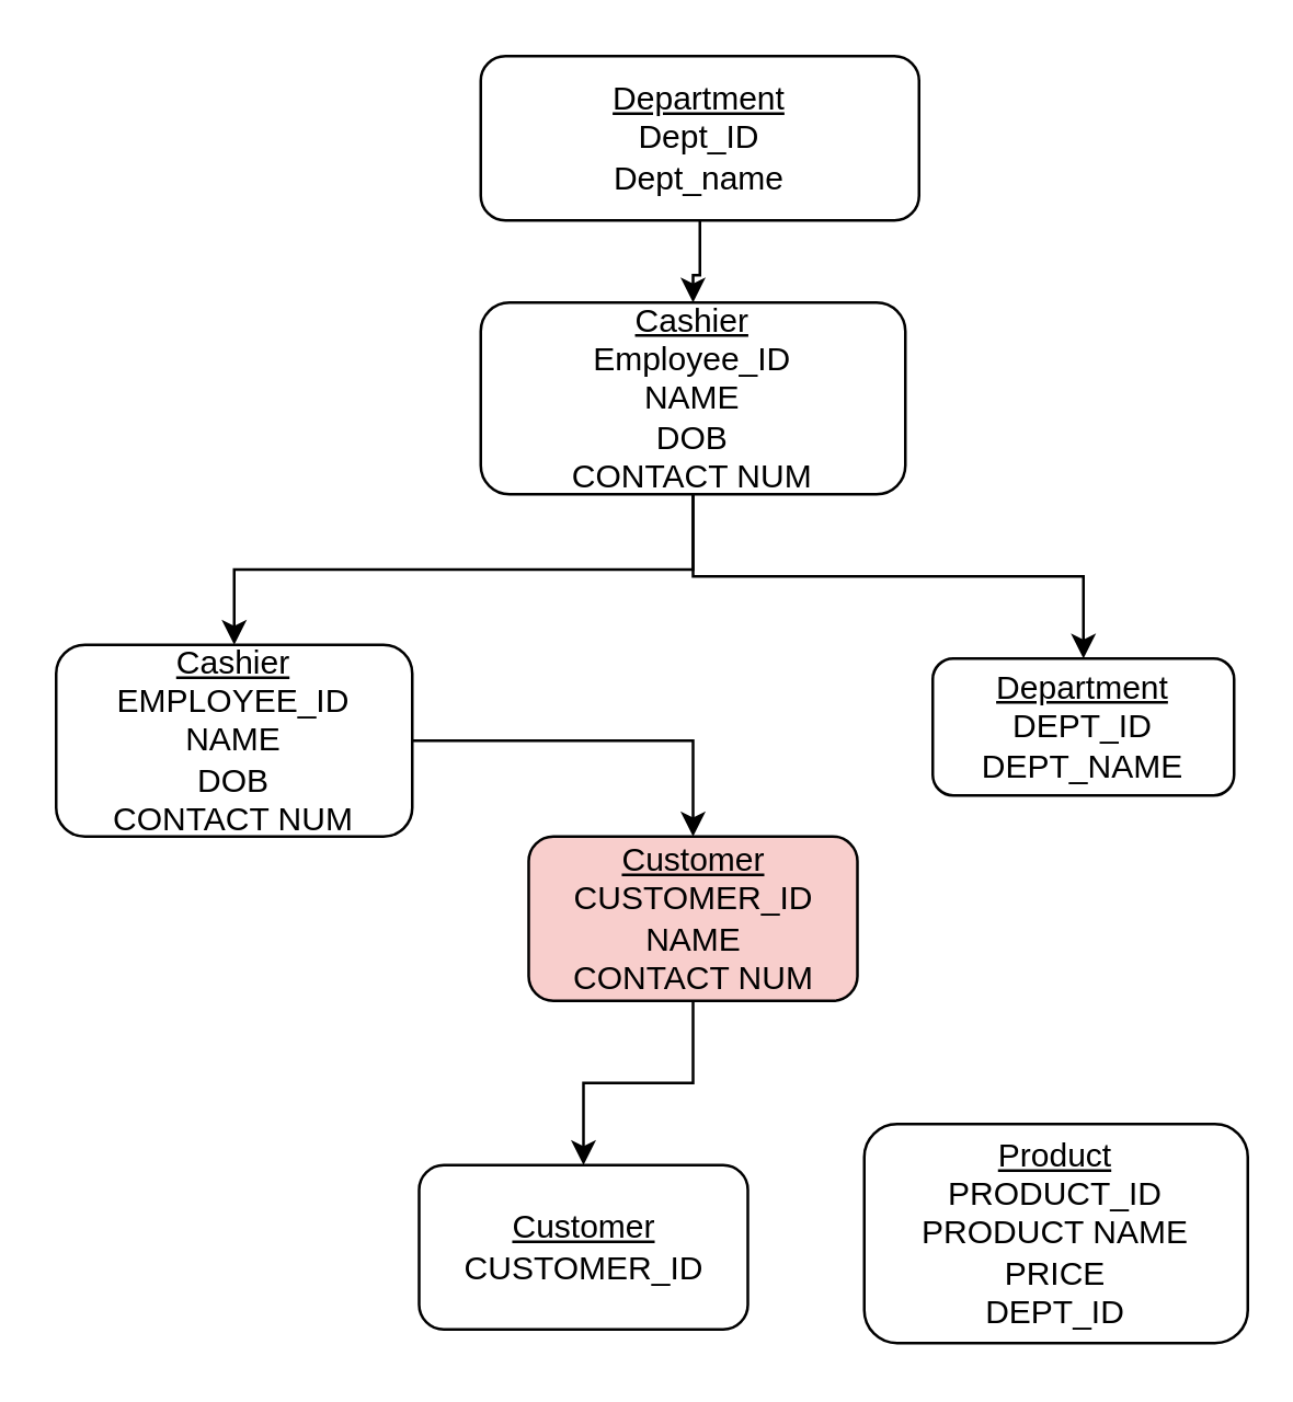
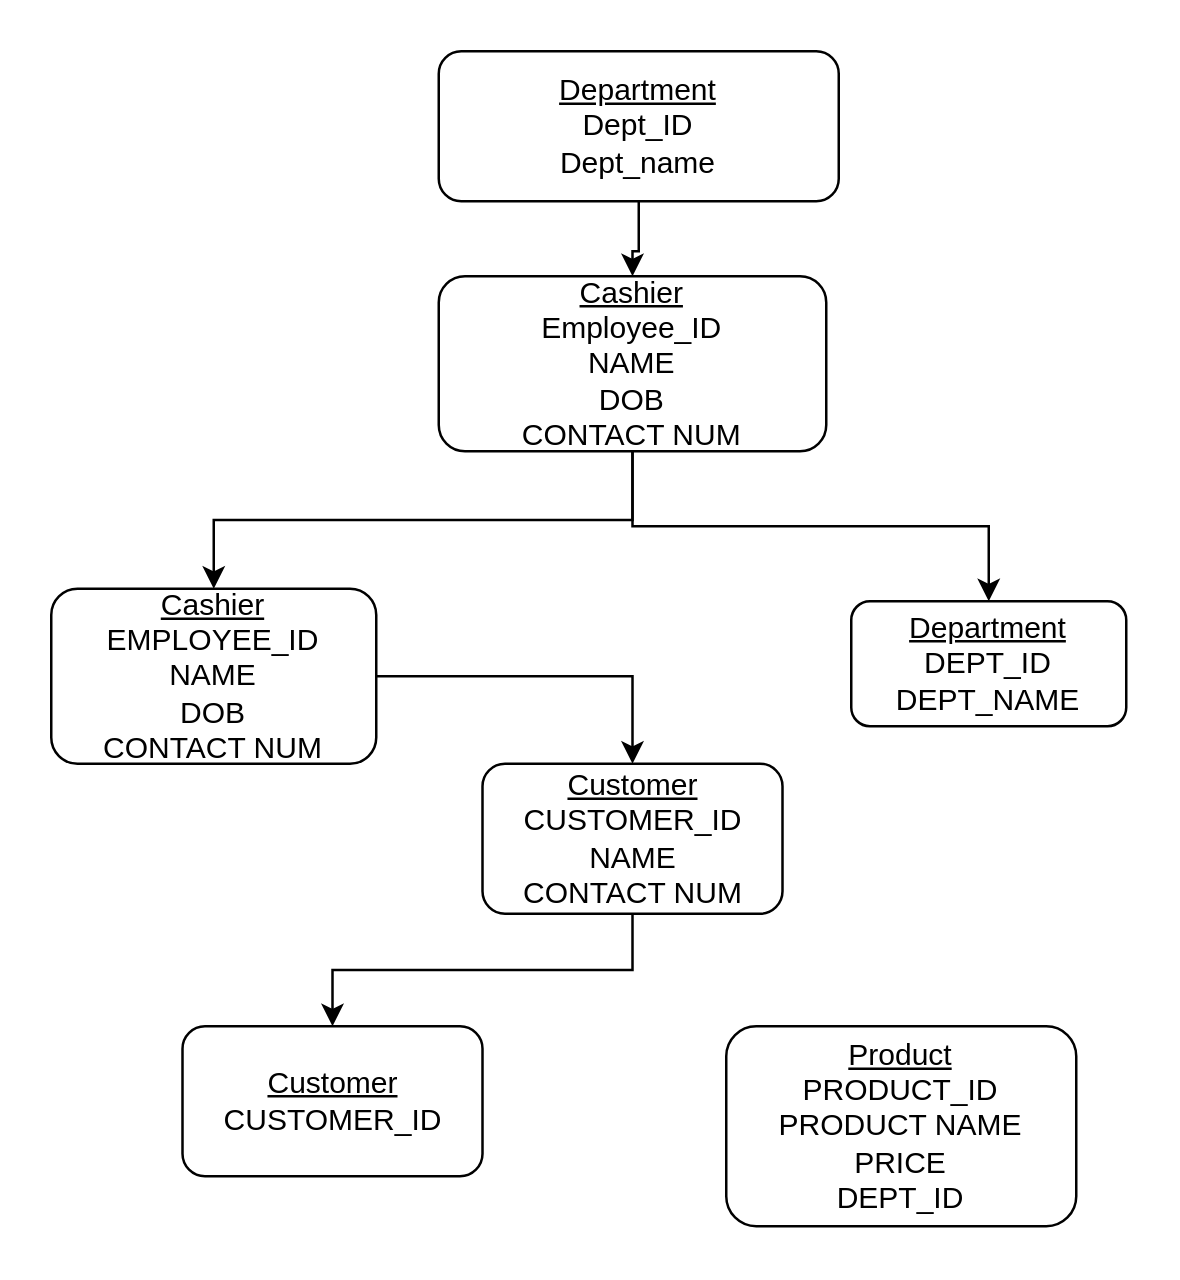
  <mxCell id="0" />
  <mxCell id="1" parent="0" />
  <mxCell id="2" style="edgeStyle=orthogonalEdgeStyle;rounded=0;orthogonalLoop=1;jettySize=auto;html=1;entryX=0.5;entryY=0;entryDx=0;entryDy=0;" edge="1" parent="1" source="3" target="6"><mxGeometry relative="1" as="geometry" /></mxCell>
  <mxCell id="3" value="&lt;u&gt;Department&lt;/u&gt;&lt;br&gt;Dept_ID&lt;br&gt;Dept_name" style="rounded=1;whiteSpace=wrap;html=1;" vertex="1" parent="1"><mxGeometry x="175" y="20" width="160" height="60" as="geometry" /></mxCell>
  <mxCell id="4" style="edgeStyle=orthogonalEdgeStyle;rounded=0;orthogonalLoop=1;jettySize=auto;html=1;entryX=0.5;entryY=0;entryDx=0;entryDy=0;exitX=0.5;exitY=1;exitDx=0;exitDy=0;" edge="1" parent="1" source="6" target="8"><mxGeometry relative="1" as="geometry" /></mxCell>
  <mxCell id="5" style="edgeStyle=orthogonalEdgeStyle;rounded=0;orthogonalLoop=1;jettySize=auto;html=1;entryX=0.5;entryY=0;entryDx=0;entryDy=0;exitX=0.5;exitY=1;exitDx=0;exitDy=0;" edge="1" parent="1" source="6" target="9"><mxGeometry relative="1" as="geometry"><Array as="points"><mxPoint x="253" y="210" /><mxPoint x="395" y="210" /></Array></mxGeometry></mxCell>
  <mxCell id="6" value="&lt;u&gt;Cashier&lt;/u&gt;&lt;br&gt;Employee_ID&lt;br&gt;NAME&lt;br&gt;DOB&lt;br&gt;CONTACT NUM" style="rounded=1;whiteSpace=wrap;html=1;" vertex="1" parent="1"><mxGeometry x="175" y="110" width="155" height="70" as="geometry" /></mxCell>
  <mxCell id="7" style="edgeStyle=orthogonalEdgeStyle;rounded=0;orthogonalLoop=1;jettySize=auto;html=1;entryX=0.5;entryY=0;entryDx=0;entryDy=0;" edge="1" parent="1" source="8" target="11"><mxGeometry relative="1" as="geometry" /></mxCell>
  <mxCell id="8" value="&lt;u&gt;Cashier&lt;/u&gt;&lt;br&gt;EMPLOYEE_ID&lt;br&gt;NAME&lt;br&gt;DOB&lt;br&gt;CONTACT NUM" style="rounded=1;whiteSpace=wrap;html=1;" vertex="1" parent="1"><mxGeometry x="20" y="235" width="130" height="70" as="geometry" /></mxCell>
  <mxCell id="9" value="&lt;u&gt;Department&lt;br&gt;&lt;/u&gt;DEPT_ID&lt;br&gt;DEPT_NAME" style="rounded=1;whiteSpace=wrap;html=1;" vertex="1" parent="1"><mxGeometry x="340" y="240" width="110" height="50" as="geometry" /></mxCell>
  <mxCell id="10" style="edgeStyle=orthogonalEdgeStyle;rounded=0;orthogonalLoop=1;jettySize=auto;html=1;entryX=0.5;entryY=0;entryDx=0;entryDy=0;" edge="1" parent="1" source="11" target="12"><mxGeometry relative="1" as="geometry" /></mxCell>
- <mxCell id="11" value="&lt;u&gt;Customer&lt;br&gt;&lt;/u&gt;CUSTOMER_ID&lt;br&gt;NAME&lt;br&gt;CONTACT NUM" style="rounded=1;whiteSpace=wrap;html=1;fillColor=#f8cecc;" vertex="1" parent="1"><mxGeometry x="192.5" y="305" width="120" height="60" as="geometry" /></mxCell>
- <mxCell id="12" value="&lt;u&gt;Customer&lt;/u&gt;&lt;br&gt;CUSTOMER_ID" style="rounded=1;whiteSpace=wrap;html=1;" vertex="1" parent="1"><mxGeometry x="152.5" y="425" width="120" height="60" as="geometry" /></mxCell>
- <mxCell id="13" value="&lt;u&gt;Product&lt;/u&gt;&lt;br&gt;PRODUCT_ID&lt;br&gt;PRODUCT NAME&lt;br&gt;PRICE&lt;br&gt;DEPT_ID" style="rounded=1;whiteSpace=wrap;html=1;" vertex="1" parent="1"><mxGeometry x="315" y="410" width="140" height="80" as="geometry" /></mxCell>
+ <mxCell id="11" value="&lt;u&gt;Customer&lt;br&gt;&lt;/u&gt;CUSTOMER_ID&lt;br&gt;NAME&lt;br&gt;CONTACT NUM" style="rounded=1;whiteSpace=wrap;html=1;" vertex="1" parent="1"><mxGeometry x="192.5" y="305" width="120" height="60" as="geometry" /></mxCell>
+ <mxCell id="12" value="&lt;u&gt;Customer&lt;/u&gt;&lt;br&gt;CUSTOMER_ID" style="rounded=1;whiteSpace=wrap;html=1;" vertex="1" parent="1"><mxGeometry x="72.5" y="410" width="120" height="60" as="geometry" /></mxCell>
+ <mxCell id="13" value="&lt;u&gt;Product&lt;/u&gt;&lt;br&gt;PRODUCT_ID&lt;br&gt;PRODUCT NAME&lt;br&gt;PRICE&lt;br&gt;DEPT_ID" style="rounded=1;whiteSpace=wrap;html=1;" vertex="1" parent="1"><mxGeometry x="290" y="410" width="140" height="80" as="geometry" /></mxCell>
